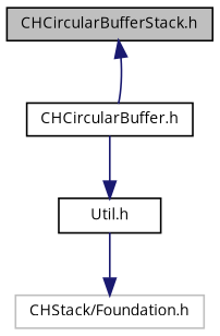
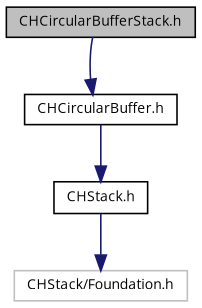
  digraph {
    fontname="Open Sans"
    node [color=black fontname="Open Sans" fontsize=9 shape=record]
    edge [color=midnightblue fontname="Open Sans" fontsize=9 labelfontname=LucidaGrande labelfontsize=9 style=solid]
    n1 [fillcolor=grey75 fontcolor=black height=0.2 label="CHCircularBufferStack.h" style=filled width=0.4]
    n2 [height=0.2 label="CHCircularBuffer.h" width=0.4]
-   n3 [height=0.2 label="Util.h" width=0.4]
+   n3 [height=0.2 label="CHStack.h" width=0.4]
    n4 [color=grey75 height=0.2 label="CHStack/Foundation.h" width=0.4]
-   n2 -> n1
+   n1 -> n2
    n2 -> n3
    n3 -> n4
  }
